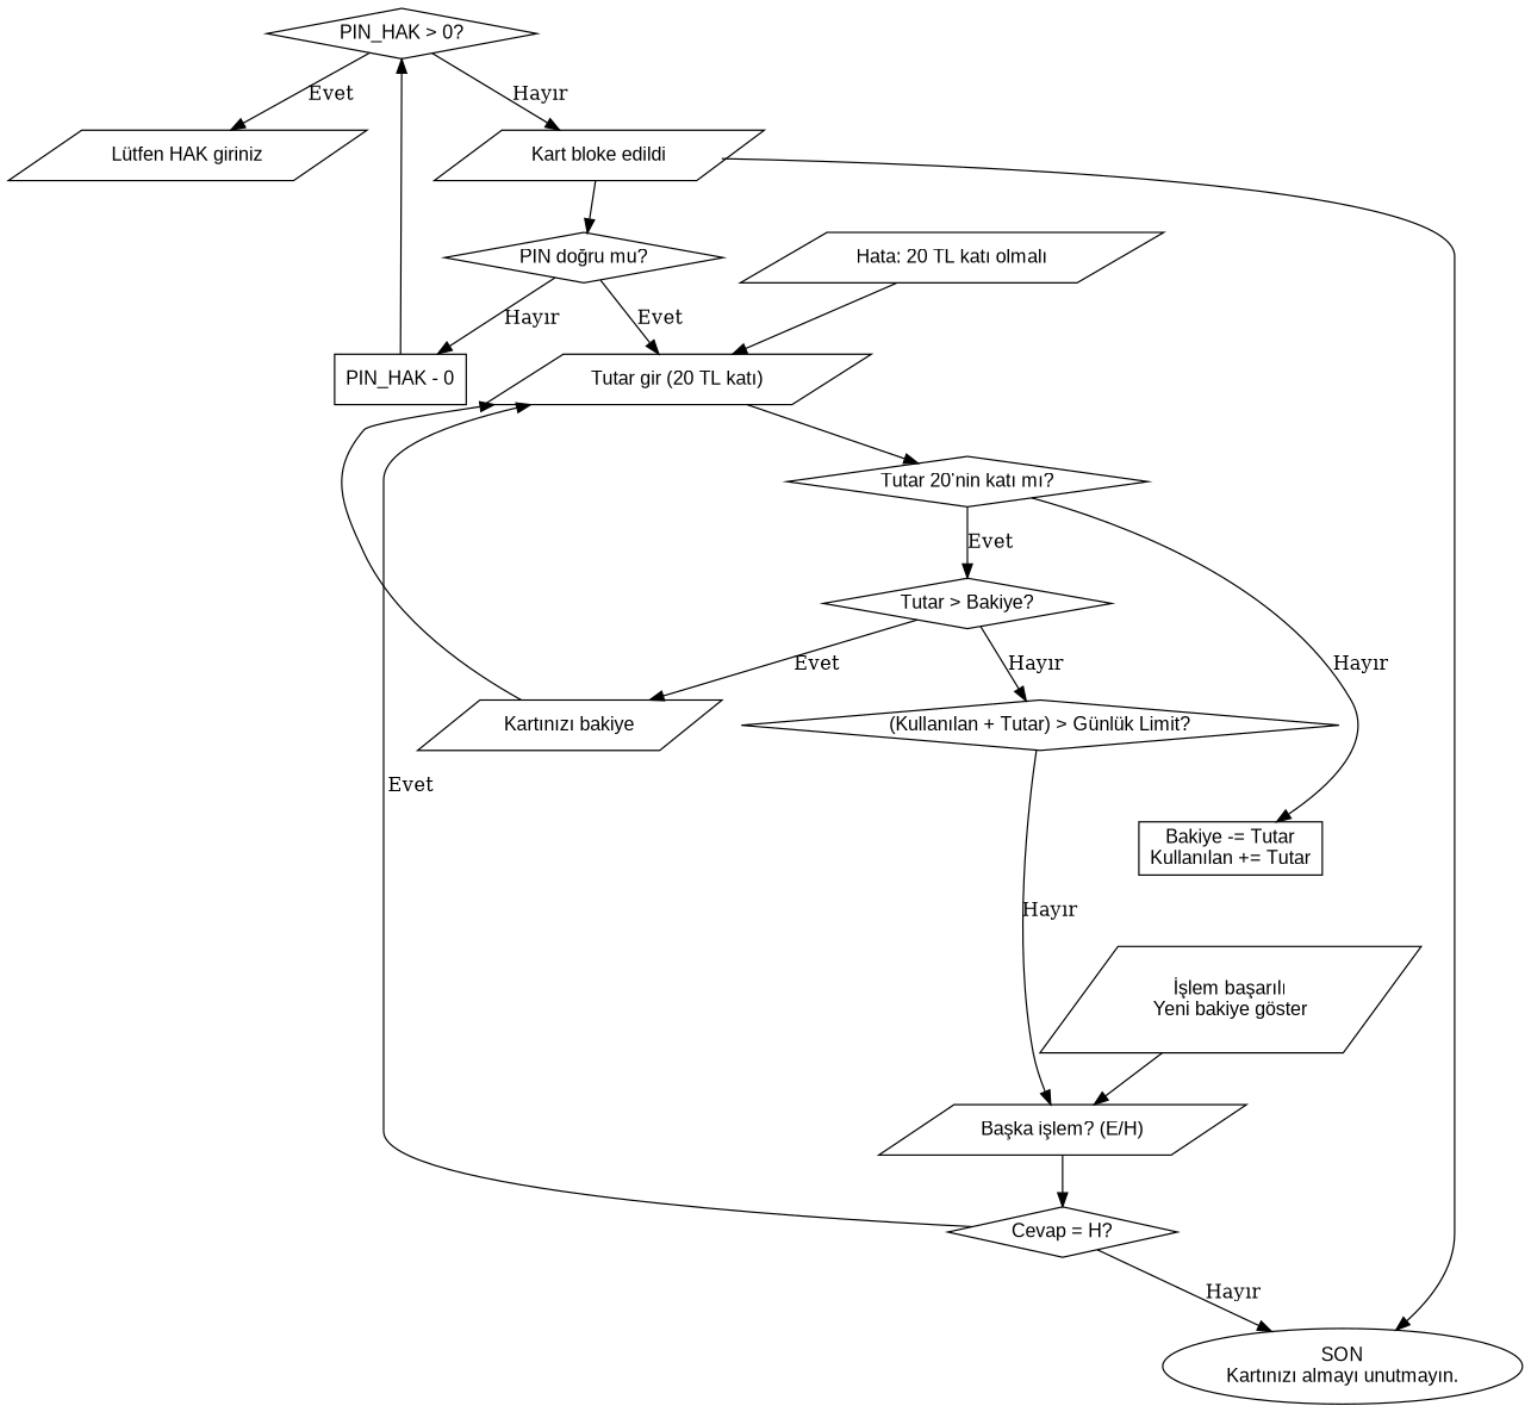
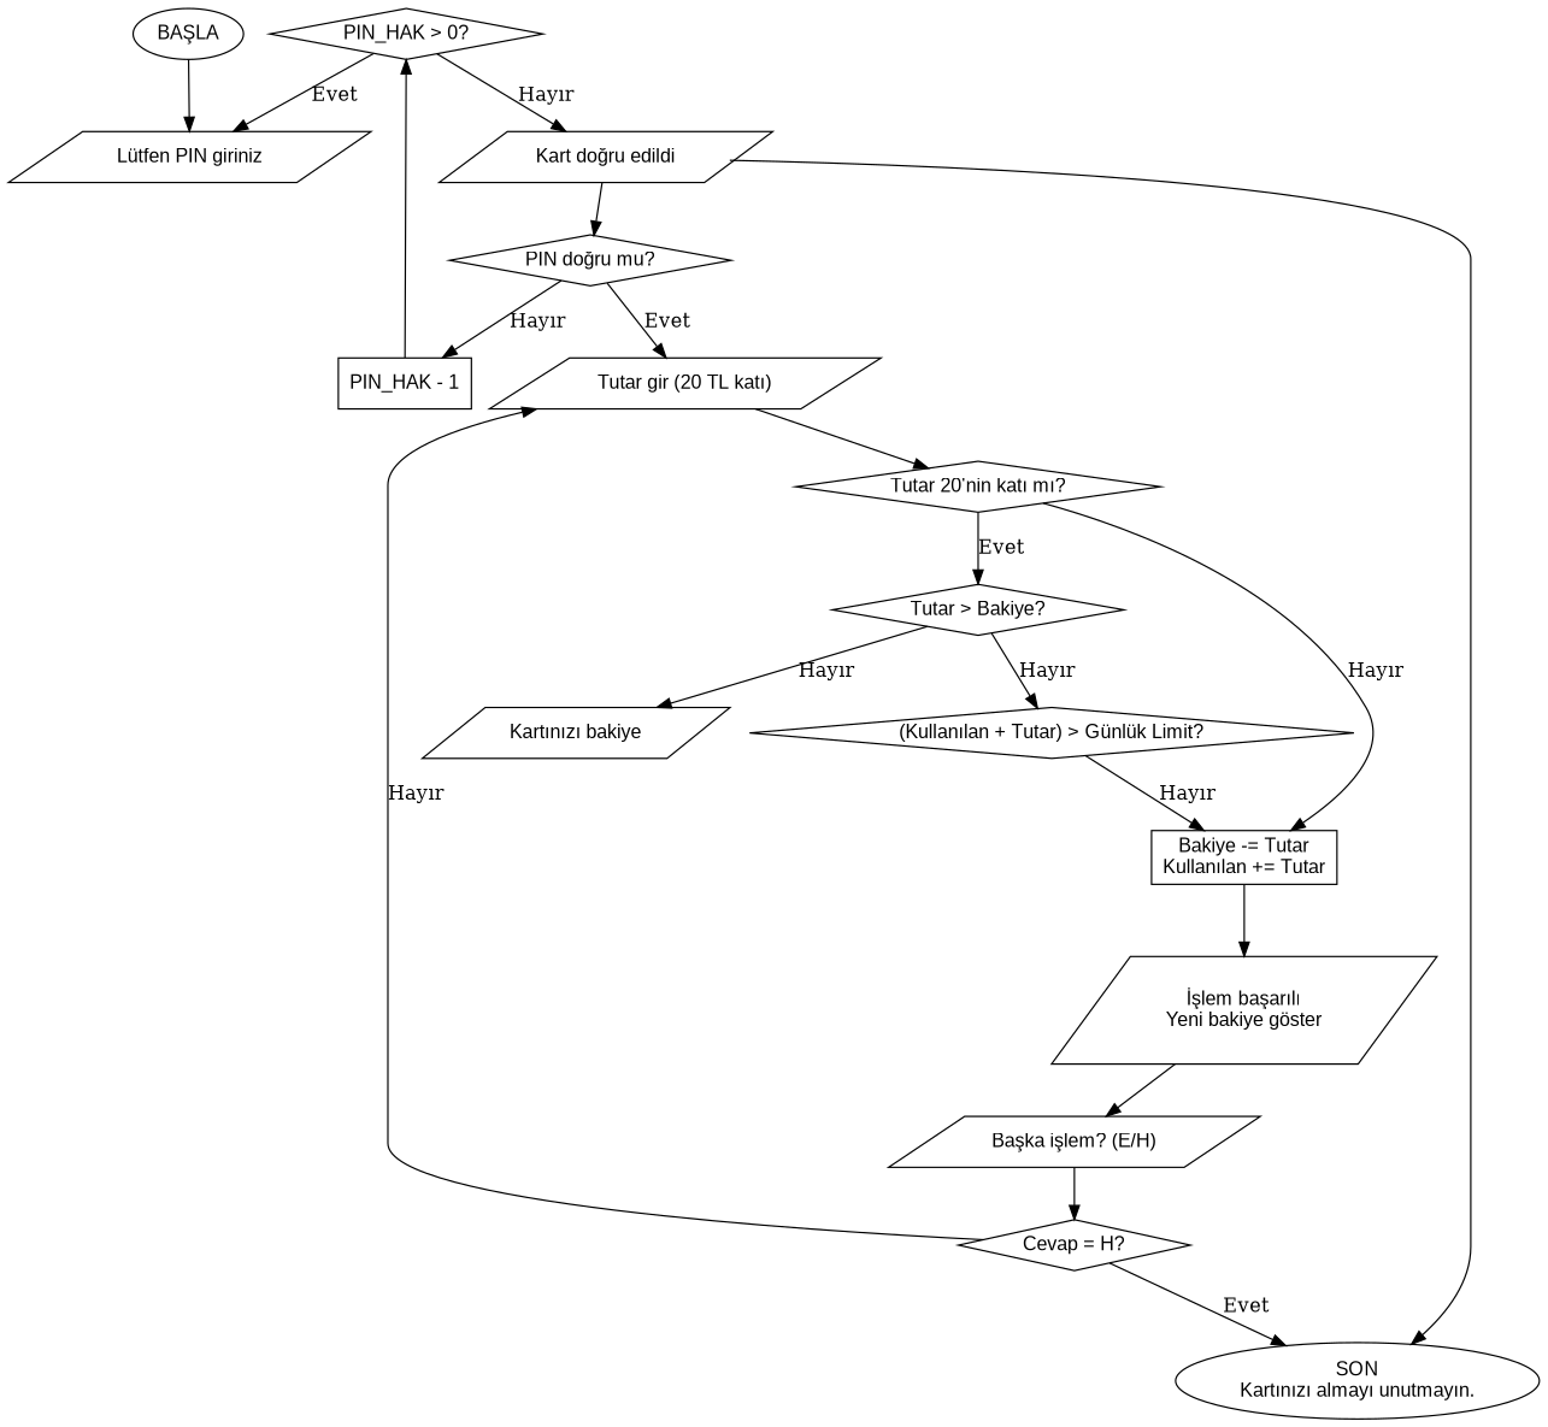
  digraph {
    rankdir=TB
    node [fontname=Arial shape=parallelogram]
-   n2 [label="Lütfen HAK giriniz"]
+   n1 [label="BAŞLA" shape=ellipse]
+   n2 [label="Lütfen PIN giriniz"]
    n3 [label="SON\nKartınızı almayı unutmayın." shape=ellipse]
    n4 [label="PIN doğru mu?" shape=diamond]
-   n5 [label="PIN_HAK - 0" shape=box]
+   n5 [label="PIN_HAK - 1" shape=box]
    n6 [label="Tutar gir (20 TL katı)"]
    n7 [label="PIN_HAK > 0?" shape=diamond]
    n8 [label="Tutar 20'nin katı mı?" shape=diamond]
-   n9 [label="Kart bloke edildi"]
+   n9 [label="Kart doğru edildi"]
    n10 [label="Tutar > Bakiye?" shape=diamond]
    n11 [label="Bakiye -= Tutar\nKullanılan += Tutar" shape=box]
-   n12 [label="Hata: 20 TL katı olmalı"]
    n13 [label="Kartınızı bakiye"]
    n14 [label="(Kullanılan + Tutar) > Günlük Limit?" shape=diamond]
    n15 [label="İşlem başarılı\nYeni bakiye göster"]
    n16 [label="Başka işlem? (E/H)"]
    n17 [label="Cevap = H?" shape=diamond]
+   n1 -> n2
    n4 -> n5 [label="Hayır"]
    n4 -> n6 [label=Evet]
    n5 -> n7
    n6 -> n8
    n7 -> n2 [label=Evet]
    n7 -> n9 [label="Hayır"]
    n8 -> n10 [label=Evet]
    n8 -> n11 [label="Hayır"]
    n9 -> n3
    n9 -> n4
-   n10 -> n13 [label=Evet]
+   n10 -> n13 [label="Hayır"]
    n10 -> n14 [label="Hayır"]
-   n12 -> n6
-   n13 -> n6
-   n14 -> n16 [label="Hayır"]
+   n11 -> n15
+   n14 -> n11 [label="Hayır"]
    n15 -> n16
    n16 -> n17
-   n17 -> n3 [label="Hayır"]
-   n17 -> n6 [label=Evet]
+   n17 -> n3 [label=Evet]
+   n17 -> n6 [label="Hayır"]
  }
